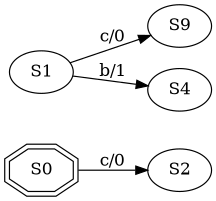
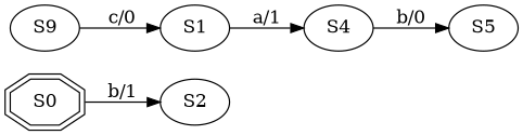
  digraph {
    rankdir=LR
    S0 [shape=doubleoctagon]
    S2
    n3 [label=S9]
    S1
    S4
-   S0 -> S2 [label="c/0"]
-   S1 -> n3 [label="c/0"]
-   S1 -> S4 [label="b/1"]
+   S5
+   S0 -> S2 [label="b/1"]
+   n3 -> S1 [label="c/0"]
+   S1 -> S4 [label="a/1"]
+   S4 -> S5 [label="b/0"]
  }
